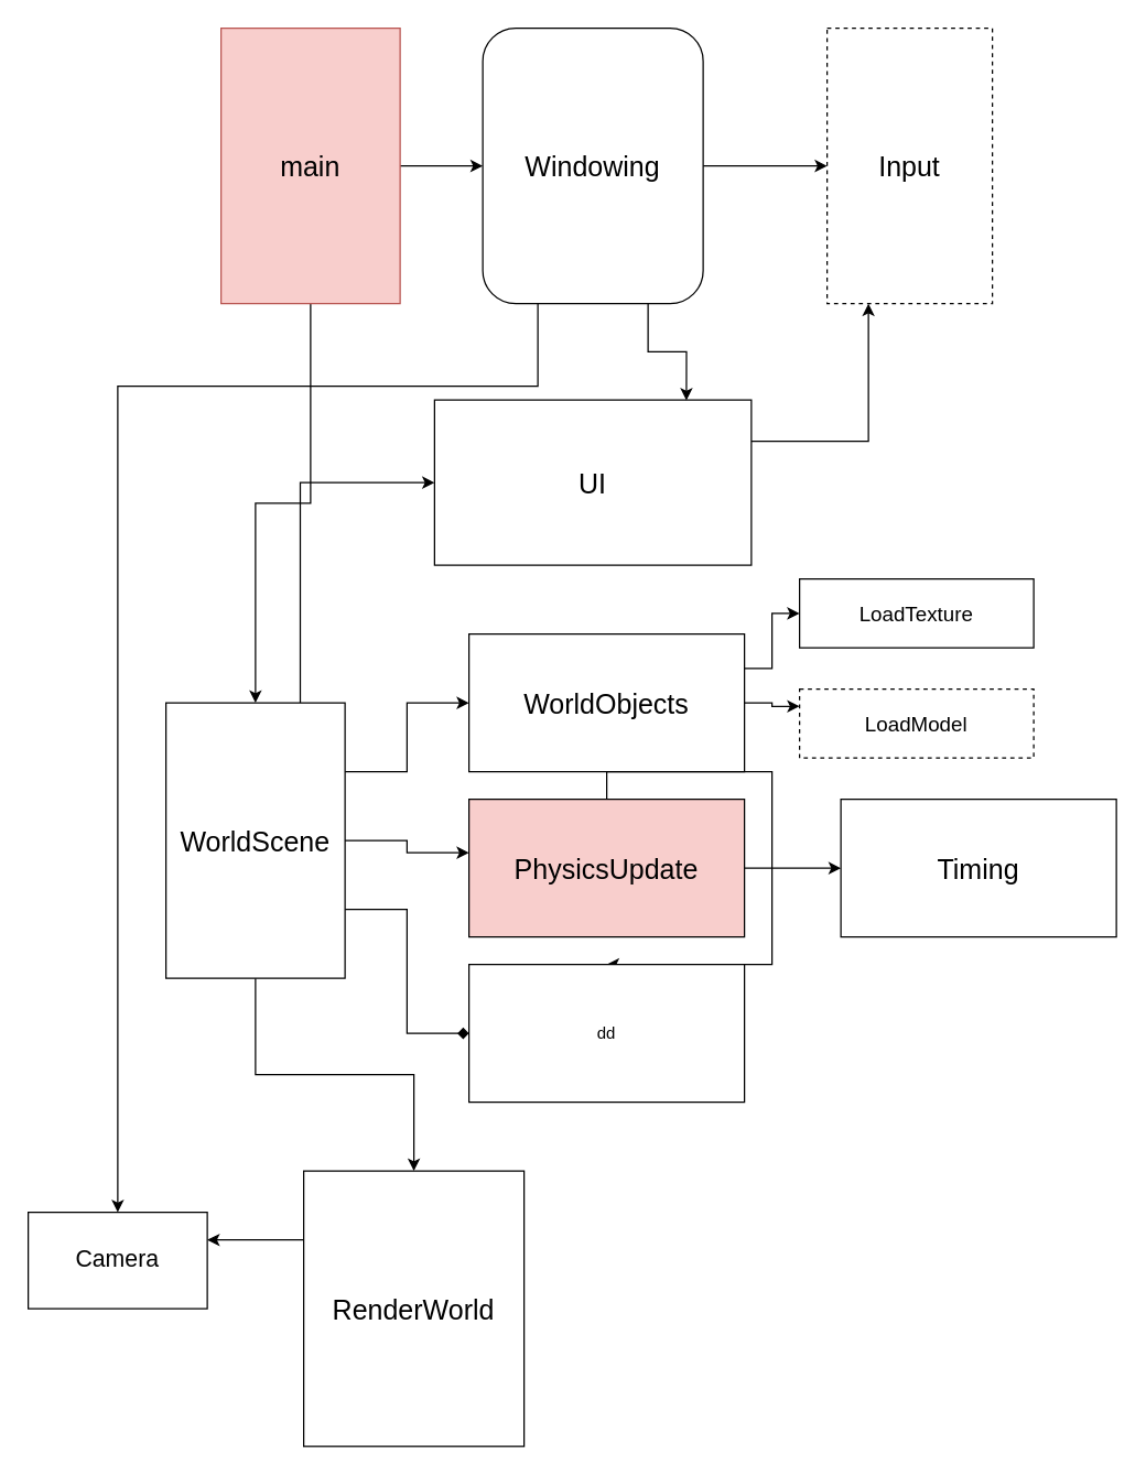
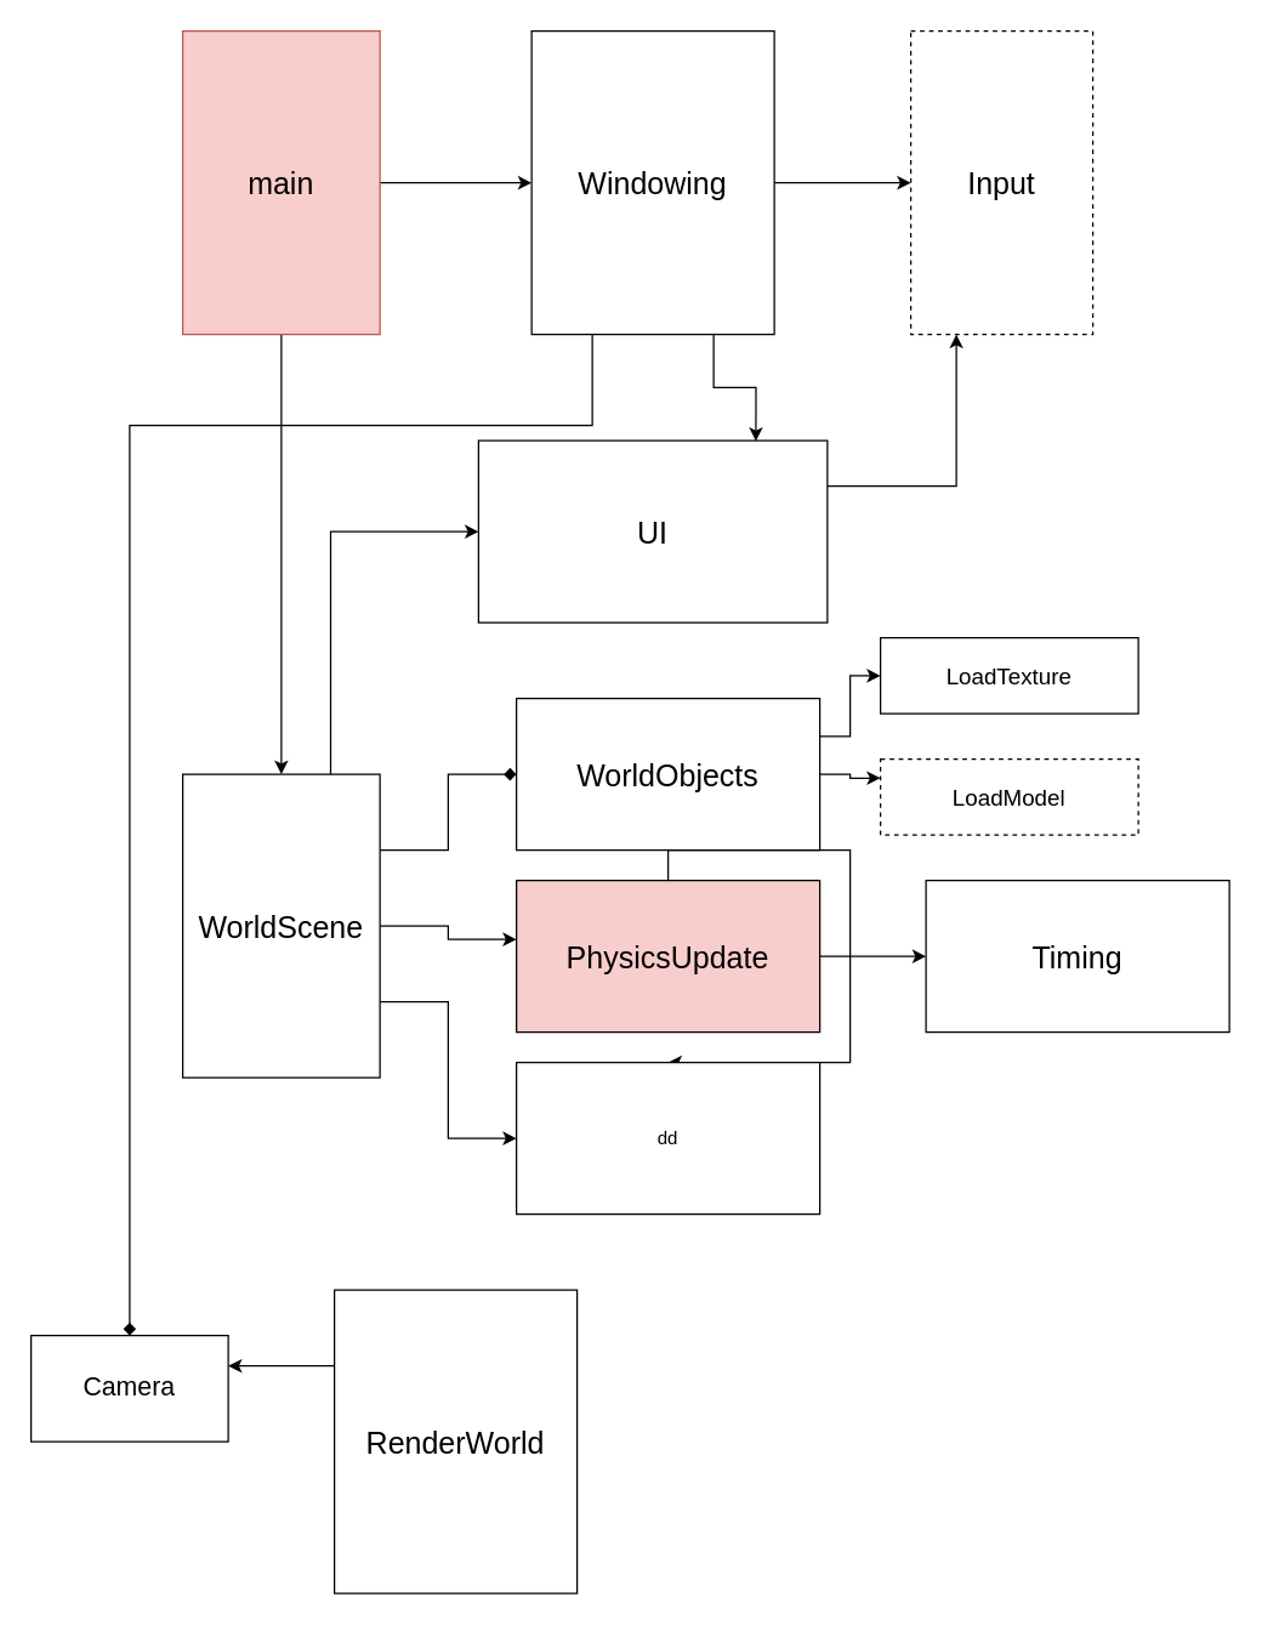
  <mxCell id="0" />
  <mxCell id="1" parent="0" />
  <mxCell id="2" style="edgeStyle=orthogonalEdgeStyle;rounded=0;orthogonalLoop=1;jettySize=auto;html=1;entryX=0;entryY=0.5;entryDx=0;entryDy=0;" edge="1" parent="1" source="4" target="7"><mxGeometry relative="1" as="geometry" /></mxCell>
  <mxCell id="3" style="edgeStyle=orthogonalEdgeStyle;rounded=0;orthogonalLoop=1;jettySize=auto;html=1;entryX=0.5;entryY=0;entryDx=0;entryDy=0;" edge="1" parent="1" source="4" target="13"><mxGeometry relative="1" as="geometry" /></mxCell>
- <mxCell id="4" value="&lt;font style=&quot;font-size: 20px;&quot;&gt;main&lt;/font&gt;" style="rounded=0;whiteSpace=wrap;html=1;fillColor=#f8cecc;strokeColor=#b85450;" vertex="1" parent="1"><mxGeometry x="160" y="20" width="130" height="200" as="geometry" /></mxCell>
+ <mxCell id="4" value="&lt;font style=&quot;font-size: 20px;&quot;&gt;main&lt;/font&gt;" style="rounded=0;whiteSpace=wrap;html=1;fillColor=#f8cecc;strokeColor=#b85450;" vertex="1" parent="1"><mxGeometry x="120" y="20" width="130" height="200" as="geometry" /></mxCell>
  <mxCell id="5" style="edgeStyle=orthogonalEdgeStyle;rounded=0;orthogonalLoop=1;jettySize=auto;html=1;entryX=0;entryY=0.5;entryDx=0;entryDy=0;" edge="1" parent="1" source="7" target="8"><mxGeometry relative="1" as="geometry" /></mxCell>
- <mxCell id="6" style="edgeStyle=orthogonalEdgeStyle;rounded=0;orthogonalLoop=1;jettySize=auto;html=1;exitX=0.25;exitY=1;exitDx=0;exitDy=0;entryX=0.5;entryY=0;entryDx=0;entryDy=0;" edge="1" parent="1" source="7" target="29"><mxGeometry relative="1" as="geometry"><Array as="points"><mxPoint x="390" y="280" /><mxPoint x="85" y="280" /></Array></mxGeometry></mxCell>
- <mxCell id="7" value="&lt;font style=&quot;font-size: 20px;&quot;&gt;Windowing&lt;/font&gt;" style="whiteSpace=wrap;html=1;rounded=1;" vertex="1" parent="1"><mxGeometry x="350" y="20" width="160" height="200" as="geometry" /></mxCell>
+ <mxCell id="6" style="edgeStyle=orthogonalEdgeStyle;rounded=0;orthogonalLoop=1;jettySize=auto;html=1;exitX=0.25;exitY=1;exitDx=0;exitDy=0;entryX=0.5;entryY=0;entryDx=0;entryDy=0;endArrow=diamond;" edge="1" parent="1" source="7" target="29"><mxGeometry relative="1" as="geometry"><Array as="points"><mxPoint x="390" y="280" /><mxPoint x="85" y="280" /></Array></mxGeometry></mxCell>
+ <mxCell id="7" value="&lt;font style=&quot;font-size: 20px;&quot;&gt;Windowing&lt;/font&gt;" style="rounded=0;whiteSpace=wrap;html=1;" vertex="1" parent="1"><mxGeometry x="350" y="20" width="160" height="200" as="geometry" /></mxCell>
  <mxCell id="8" value="&lt;font style=&quot;font-size: 20px;&quot;&gt;Input&lt;/font&gt;" style="rounded=0;whiteSpace=wrap;html=1;dashed=1;" vertex="1" parent="1"><mxGeometry x="600" y="20" width="120" height="200" as="geometry" /></mxCell>
- <mxCell id="9" style="edgeStyle=orthogonalEdgeStyle;rounded=0;orthogonalLoop=1;jettySize=auto;html=1;entryX=0.5;entryY=0;entryDx=0;entryDy=0;" edge="1" parent="1" source="13" target="14"><mxGeometry relative="1" as="geometry" /></mxCell>
- <mxCell id="10" style="edgeStyle=orthogonalEdgeStyle;rounded=0;orthogonalLoop=1;jettySize=auto;html=1;exitX=1;exitY=0.25;exitDx=0;exitDy=0;entryX=0;entryY=0.5;entryDx=0;entryDy=0;" edge="1" parent="1" source="13" target="17"><mxGeometry relative="1" as="geometry" /></mxCell>
+ <mxCell id="10" style="edgeStyle=orthogonalEdgeStyle;rounded=0;orthogonalLoop=1;jettySize=auto;html=1;exitX=1;exitY=0.25;exitDx=0;exitDy=0;entryX=0;entryY=0.5;entryDx=0;entryDy=0;endArrow=diamond;" edge="1" parent="1" source="13" target="17"><mxGeometry relative="1" as="geometry" /></mxCell>
  <mxCell id="11" style="edgeStyle=orthogonalEdgeStyle;rounded=0;orthogonalLoop=1;jettySize=auto;html=1;exitX=0.75;exitY=0;exitDx=0;exitDy=0;entryX=0;entryY=0.5;entryDx=0;entryDy=0;" edge="1" parent="1" source="13" target="23"><mxGeometry relative="1" as="geometry" /></mxCell>
- <mxCell id="12" style="edgeStyle=orthogonalEdgeStyle;rounded=0;orthogonalLoop=1;jettySize=auto;html=1;exitX=1;exitY=0.75;exitDx=0;exitDy=0;entryX=0;entryY=0.5;entryDx=0;entryDy=0;endArrow=diamond;" edge="1" parent="1" source="13" target="21"><mxGeometry relative="1" as="geometry" /></mxCell>
+ <mxCell id="12" style="edgeStyle=orthogonalEdgeStyle;rounded=0;orthogonalLoop=1;jettySize=auto;html=1;exitX=1;exitY=0.75;exitDx=0;exitDy=0;entryX=0;entryY=0.5;entryDx=0;entryDy=0;" edge="1" parent="1" source="13" target="21"><mxGeometry relative="1" as="geometry" /></mxCell>
  <mxCell id="13" value="&lt;div&gt;&lt;font style=&quot;font-size: 20px;&quot;&gt;WorldScene&lt;/font&gt;&lt;/div&gt;" style="rounded=0;whiteSpace=wrap;html=1;" vertex="1" parent="1"><mxGeometry x="120" y="510" width="130" height="200" as="geometry" /></mxCell>
  <mxCell id="14" value="&lt;font style=&quot;font-size: 20px;&quot;&gt;RenderWorld&lt;/font&gt;" style="rounded=0;whiteSpace=wrap;html=1;" vertex="1" parent="1"><mxGeometry x="220" y="850" width="160" height="200" as="geometry" /></mxCell>
  <mxCell id="15" style="edgeStyle=orthogonalEdgeStyle;rounded=0;orthogonalLoop=1;jettySize=auto;html=1;exitX=1;exitY=0.25;exitDx=0;exitDy=0;entryX=0;entryY=0.5;entryDx=0;entryDy=0;" edge="1" parent="1" source="17" target="27"><mxGeometry relative="1" as="geometry" /></mxCell>
  <mxCell id="16" style="edgeStyle=orthogonalEdgeStyle;rounded=0;orthogonalLoop=1;jettySize=auto;html=1;exitX=1;exitY=0.5;exitDx=0;exitDy=0;entryX=0;entryY=0.25;entryDx=0;entryDy=0;" edge="1" parent="1" source="17" target="28"><mxGeometry relative="1" as="geometry" /></mxCell>
  <mxCell id="17" value="&lt;div&gt;&lt;font style=&quot;font-size: 20px;&quot;&gt;WorldObjects&lt;/font&gt;&lt;/div&gt;" style="rounded=0;whiteSpace=wrap;html=1;" vertex="1" parent="1"><mxGeometry x="340" y="460" width="200" height="100" as="geometry" /></mxCell>
  <mxCell id="18" style="edgeStyle=orthogonalEdgeStyle;rounded=0;orthogonalLoop=1;jettySize=auto;html=1;exitX=1;exitY=0.5;exitDx=0;exitDy=0;entryX=0;entryY=0.5;entryDx=0;entryDy=0;" edge="1" parent="1" source="20" target="25"><mxGeometry relative="1" as="geometry" /></mxCell>
  <mxCell id="19" style="edgeStyle=orthogonalEdgeStyle;rounded=0;orthogonalLoop=1;jettySize=auto;html=1;exitX=0.5;exitY=0;exitDx=0;exitDy=0;" edge="1" parent="1" source="20" target="21"><mxGeometry relative="1" as="geometry" /></mxCell>
  <mxCell id="20" value="&lt;font style=&quot;font-size: 20px;&quot;&gt;PhysicsUpdate&lt;/font&gt;" style="rounded=0;whiteSpace=wrap;html=1;fillColor=#f8cecc;" vertex="1" parent="1"><mxGeometry x="340" y="580" width="200" height="100" as="geometry" /></mxCell>
  <mxCell id="21" value="dd" style="rounded=0;whiteSpace=wrap;html=1;" vertex="1" parent="1"><mxGeometry x="340" y="700" width="200" height="100" as="geometry" /></mxCell>
  <mxCell id="22" style="edgeStyle=orthogonalEdgeStyle;rounded=0;orthogonalLoop=1;jettySize=auto;html=1;exitX=1;exitY=0.25;exitDx=0;exitDy=0;entryX=0.25;entryY=1;entryDx=0;entryDy=0;" edge="1" parent="1" source="23" target="8"><mxGeometry relative="1" as="geometry" /></mxCell>
  <mxCell id="23" value="&lt;font style=&quot;font-size: 20px;&quot;&gt;UI&lt;/font&gt;" style="rounded=0;whiteSpace=wrap;html=1;" vertex="1" parent="1"><mxGeometry x="315" y="290" width="230" height="120" as="geometry" /></mxCell>
  <mxCell id="24" style="edgeStyle=orthogonalEdgeStyle;rounded=0;orthogonalLoop=1;jettySize=auto;html=1;exitX=1;exitY=0.5;exitDx=0;exitDy=0;entryX=0;entryY=0.388;entryDx=0;entryDy=0;entryPerimeter=0;" edge="1" parent="1" source="13" target="20"><mxGeometry relative="1" as="geometry" /></mxCell>
  <mxCell id="25" value="&lt;font style=&quot;font-size: 20px;&quot;&gt;Timing&lt;/font&gt;" style="rounded=0;whiteSpace=wrap;html=1;" vertex="1" parent="1"><mxGeometry x="610" y="580" width="200" height="100" as="geometry" /></mxCell>
  <mxCell id="26" style="edgeStyle=orthogonalEdgeStyle;rounded=0;orthogonalLoop=1;jettySize=auto;html=1;exitX=0.75;exitY=1;exitDx=0;exitDy=0;entryX=0.795;entryY=0.003;entryDx=0;entryDy=0;entryPerimeter=0;" edge="1" parent="1" source="7" target="23"><mxGeometry relative="1" as="geometry" /></mxCell>
  <mxCell id="27" value="&lt;font style=&quot;font-size: 15px;&quot;&gt;LoadTexture&lt;/font&gt;" style="rounded=0;whiteSpace=wrap;html=1;" vertex="1" parent="1"><mxGeometry x="580" y="420" width="170" height="50" as="geometry" /></mxCell>
  <mxCell id="28" value="&lt;div style=&quot;font-size: 19px;&quot;&gt;&lt;font style=&quot;font-size: 15px;&quot;&gt;LoadModel&lt;/font&gt;&lt;/div&gt;" style="rounded=0;whiteSpace=wrap;html=1;dashed=1;" vertex="1" parent="1"><mxGeometry x="580" y="500" width="170" height="50" as="geometry" /></mxCell>
  <mxCell id="29" value="&lt;div&gt;&lt;font style=&quot;font-size: 17px;&quot;&gt;Camera&lt;/font&gt;&lt;/div&gt;" style="rounded=0;whiteSpace=wrap;html=1;" vertex="1" parent="1"><mxGeometry x="20" y="880" width="130" height="70" as="geometry" /></mxCell>
  <mxCell id="30" style="edgeStyle=orthogonalEdgeStyle;rounded=0;orthogonalLoop=1;jettySize=auto;html=1;exitX=0;exitY=0.25;exitDx=0;exitDy=0;entryX=1;entryY=0.286;entryDx=0;entryDy=0;entryPerimeter=0;" edge="1" parent="1" source="14" target="29"><mxGeometry relative="1" as="geometry" /></mxCell>
